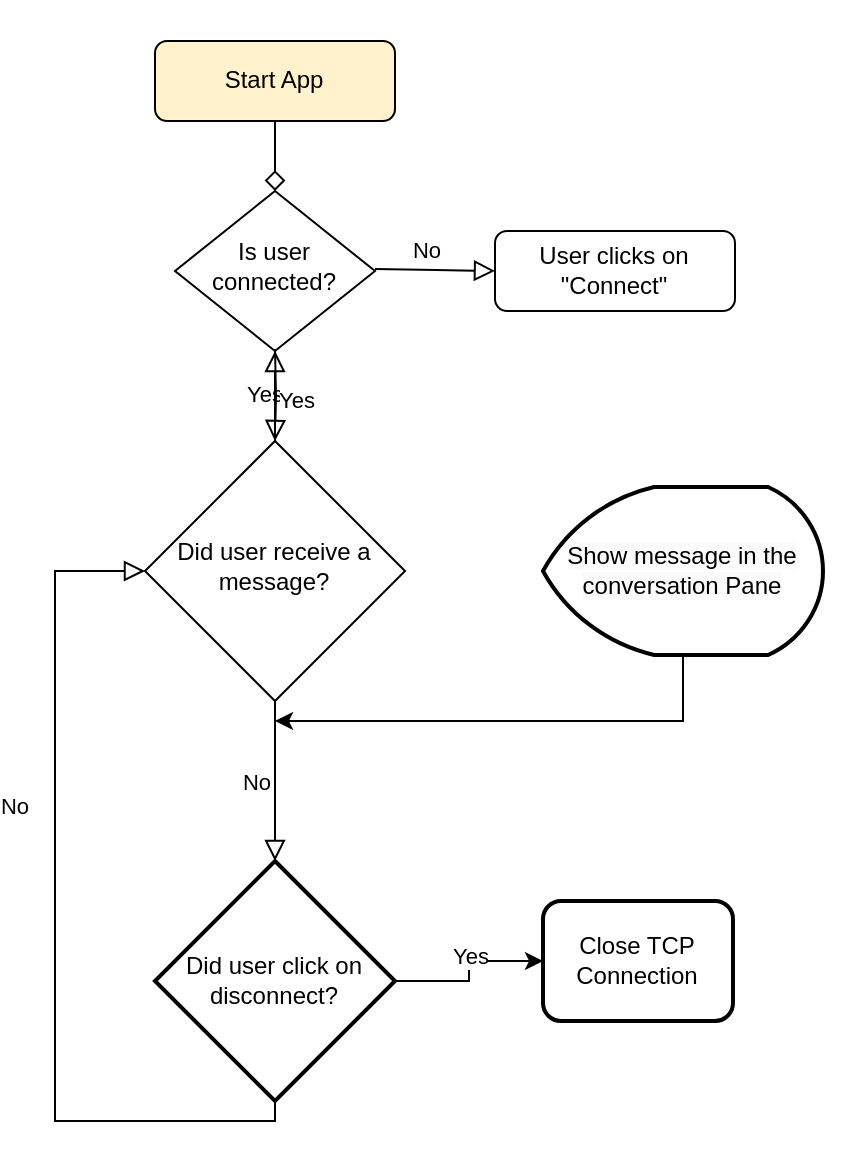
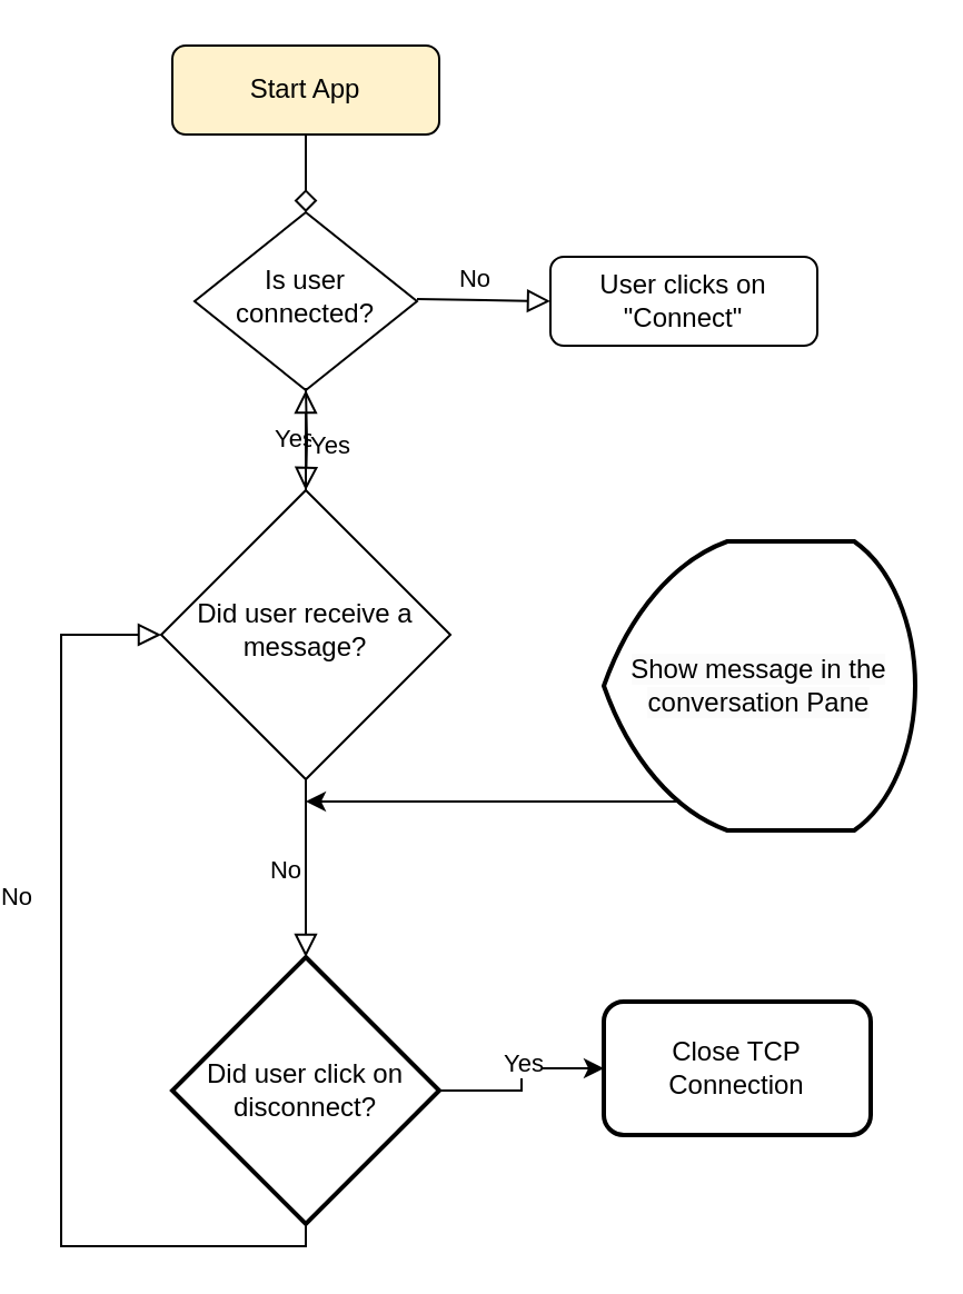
  <mxCell id="0" />
  <mxCell id="1" parent="0" />
  <mxCell id="2" value="" style="rounded=0;html=1;jettySize=auto;orthogonalLoop=1;fontSize=11;endArrow=diamond;endFill=0;endSize=8;strokeWidth=1;shadow=0;labelBackgroundColor=none;edgeStyle=orthogonalEdgeStyle;" parent="1" source="3" target="5" edge="1"><mxGeometry relative="1" as="geometry" /></mxCell>
  <mxCell id="3" value="Start App" style="rounded=1;whiteSpace=wrap;html=1;fontSize=12;glass=0;strokeWidth=1;shadow=0;fillColor=#fff2cc;" parent="1" vertex="1"><mxGeometry x="70" y="20" width="120" height="40" as="geometry" /></mxCell>
  <mxCell id="4" value="No" style="edgeStyle=orthogonalEdgeStyle;rounded=0;html=1;jettySize=auto;orthogonalLoop=1;fontSize=11;endArrow=block;endFill=0;endSize=8;strokeWidth=1;shadow=0;labelBackgroundColor=none;" parent="1" target="6" edge="1"><mxGeometry x="0.005" y="4" relative="1" as="geometry"><mxPoint x="-4" y="-5" as="offset" /><mxPoint x="180" y="134" as="sourcePoint" /></mxGeometry></mxCell>
  <mxCell id="5" value="Is user connected?" style="rhombus;whiteSpace=wrap;html=1;shadow=0;fontFamily=Helvetica;fontSize=12;align=center;strokeWidth=1;spacing=6;spacingTop=-4;" parent="1" vertex="1"><mxGeometry x="80" y="95" width="100" height="80" as="geometry" /></mxCell>
  <mxCell id="6" value="User clicks on &quot;Connect&quot;" style="rounded=1;whiteSpace=wrap;html=1;fontSize=12;glass=0;strokeWidth=1;shadow=0;" parent="1" vertex="1"><mxGeometry x="240" y="115" width="120" height="40" as="geometry" /></mxCell>
  <mxCell id="7" value="No" style="rounded=0;html=1;jettySize=auto;orthogonalLoop=1;fontSize=11;endArrow=block;endFill=0;endSize=8;strokeWidth=1;shadow=0;labelBackgroundColor=none;edgeStyle=orthogonalEdgeStyle;entryX=0;entryY=0.5;entryDx=0;entryDy=0;exitX=0.5;exitY=1;exitDx=0;exitDy=0;exitPerimeter=0;" parent="1" source="16" target="11" edge="1"><mxGeometry x="0.26" y="20" relative="1" as="geometry"><mxPoint as="offset" /><mxPoint x="130" y="580" as="targetPoint" /><Array as="points"><mxPoint x="130" y="560" /><mxPoint x="20" y="560" /><mxPoint x="20" y="285" /></Array></mxGeometry></mxCell>
  <mxCell id="8" value="Yes" style="edgeStyle=orthogonalEdgeStyle;rounded=0;html=1;jettySize=auto;orthogonalLoop=1;fontSize=11;endArrow=block;endFill=0;endSize=8;strokeWidth=1;shadow=0;labelBackgroundColor=none;" parent="1" source="11" target="5" edge="1"><mxGeometry x="0.02" y="5" relative="1" as="geometry"><mxPoint as="offset" /><mxPoint x="250" y="285" as="targetPoint" /></mxGeometry></mxCell>
  <mxCell id="9" value="" style="rounded=0;html=1;jettySize=auto;orthogonalLoop=1;fontSize=11;endArrow=block;endFill=0;endSize=8;strokeWidth=1;shadow=0;labelBackgroundColor=none;edgeStyle=orthogonalEdgeStyle;" edge="1" parent="1" target="11"><mxGeometry y="20" relative="1" as="geometry"><mxPoint as="offset" /><mxPoint x="130" y="174" as="sourcePoint" /><mxPoint x="130" y="214" as="targetPoint" /></mxGeometry></mxCell>
  <mxCell id="10" value="Yes" style="edgeLabel;html=1;align=center;verticalAlign=middle;resizable=0;points=[];" vertex="1" connectable="0" parent="9"><mxGeometry x="-0.042" relative="1" as="geometry"><mxPoint x="10" y="4" as="offset" /></mxGeometry></mxCell>
  <mxCell id="11" value="Did user receive a message?" style="rhombus;whiteSpace=wrap;html=1;shadow=0;fontFamily=Helvetica;fontSize=12;align=center;strokeWidth=1;spacing=6;spacingTop=-4;direction=east;rotation=0;" parent="1" vertex="1"><mxGeometry x="65" y="220" width="130" height="130" as="geometry" /></mxCell>
  <mxCell id="12" value="" style="rounded=0;html=1;jettySize=auto;orthogonalLoop=1;fontSize=11;endArrow=block;endFill=0;endSize=8;strokeWidth=1;shadow=0;labelBackgroundColor=none;edgeStyle=orthogonalEdgeStyle;" edge="1" parent="1" source="11" target="16"><mxGeometry x="0.26" y="20" relative="1" as="geometry"><mxPoint as="offset" /><mxPoint x="130" y="350" as="sourcePoint" /><mxPoint x="130" y="424" as="targetPoint" /></mxGeometry></mxCell>
  <mxCell id="13" value="No" style="edgeLabel;html=1;align=center;verticalAlign=middle;resizable=0;points=[];" vertex="1" connectable="0" parent="12"><mxGeometry x="-0.3" y="-4" relative="1" as="geometry"><mxPoint x="-6" y="12" as="offset" /></mxGeometry></mxCell>
  <mxCell id="14" value="" style="edgeStyle=orthogonalEdgeStyle;rounded=0;orthogonalLoop=1;jettySize=auto;html=1;" edge="1" parent="1" source="16" target="17"><mxGeometry relative="1" as="geometry" /></mxCell>
  <mxCell id="15" value="Yes" style="edgeLabel;html=1;align=center;verticalAlign=middle;resizable=0;points=[];" vertex="1" connectable="0" parent="14"><mxGeometry x="-0.043" relative="1" as="geometry"><mxPoint y="-10" as="offset" /></mxGeometry></mxCell>
  <mxCell id="16" value="Did user click on disconnect?" style="strokeWidth=2;html=1;shape=mxgraph.flowchart.decision;whiteSpace=wrap;" vertex="1" parent="1"><mxGeometry x="70" y="430" width="120" height="120" as="geometry" /></mxCell>
- <mxCell id="17" value="Close TCP Connection" style="rounded=1;whiteSpace=wrap;html=1;strokeWidth=2;" vertex="1" parent="1"><mxGeometry x="264" y="450" width="95" height="60" as="geometry" /></mxCell>
+ <mxCell id="17" value="Close TCP Connection" style="rounded=1;whiteSpace=wrap;html=1;strokeWidth=2;" vertex="1" parent="1"><mxGeometry x="264" y="450" width="120" height="60" as="geometry" /></mxCell>
  <mxCell id="18" value="" style="endArrow=classic;html=1;rounded=0;exitX=0.5;exitY=1;exitDx=0;exitDy=0;exitPerimeter=0;" edge="1" parent="1" source="19"><mxGeometry width="50" height="50" relative="1" as="geometry"><mxPoint x="310" y="305" as="sourcePoint" /><mxPoint x="130" y="360" as="targetPoint" /><Array as="points"><mxPoint x="334" y="360" /><mxPoint x="200" y="360" /></Array></mxGeometry></mxCell>
- <mxCell id="19" value="&lt;span style=&quot;color: rgb(0, 0, 0); font-family: Helvetica; font-size: 12px; font-style: normal; font-variant-ligatures: normal; font-variant-caps: normal; font-weight: 400; letter-spacing: normal; orphans: 2; text-align: center; text-indent: 0px; text-transform: none; widows: 2; word-spacing: 0px; -webkit-text-stroke-width: 0px; background-color: rgb(251, 251, 251); text-decoration-thickness: initial; text-decoration-style: initial; text-decoration-color: initial; float: none; display: inline !important;&quot;&gt;Show message in the conversation Pane&lt;/span&gt;" style="strokeWidth=2;html=1;shape=mxgraph.flowchart.display;whiteSpace=wrap;" vertex="1" parent="1"><mxGeometry x="264" y="243" width="140" height="84" as="geometry" /></mxCell>
+ <mxCell id="19" value="&lt;span style=&quot;color: rgb(0, 0, 0); font-family: Helvetica; font-size: 12px; font-style: normal; font-variant-ligatures: normal; font-variant-caps: normal; font-weight: 400; letter-spacing: normal; orphans: 2; text-align: center; text-indent: 0px; text-transform: none; widows: 2; word-spacing: 0px; -webkit-text-stroke-width: 0px; background-color: rgb(251, 251, 251); text-decoration-thickness: initial; text-decoration-style: initial; text-decoration-color: initial; float: none; display: inline !important;&quot;&gt;Show message in the conversation Pane&lt;/span&gt;" style="strokeWidth=2;html=1;shape=mxgraph.flowchart.display;whiteSpace=wrap;" vertex="1" parent="1"><mxGeometry x="264" y="243" width="140" height="130" as="geometry" /></mxCell>
